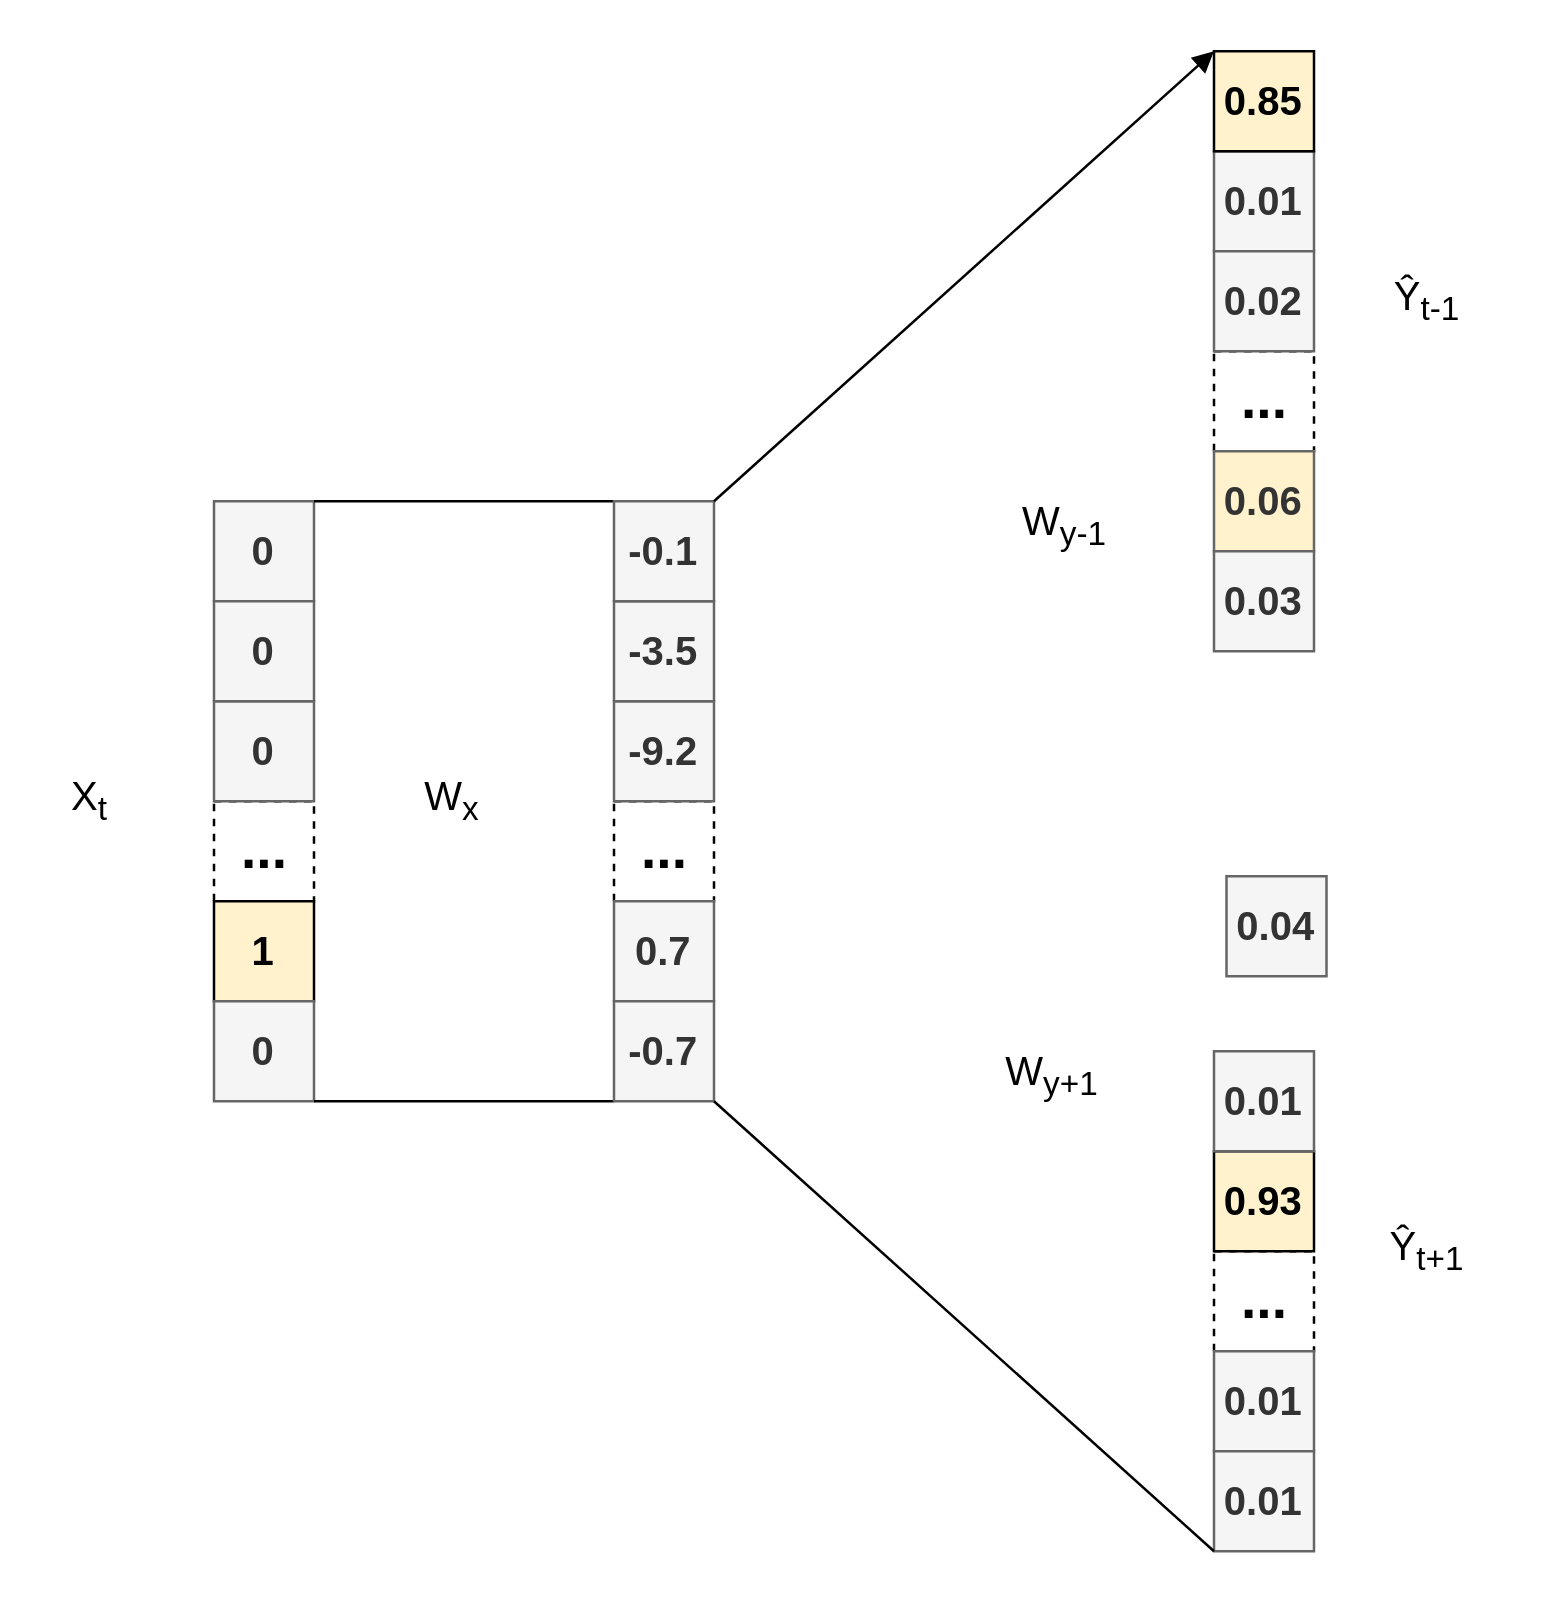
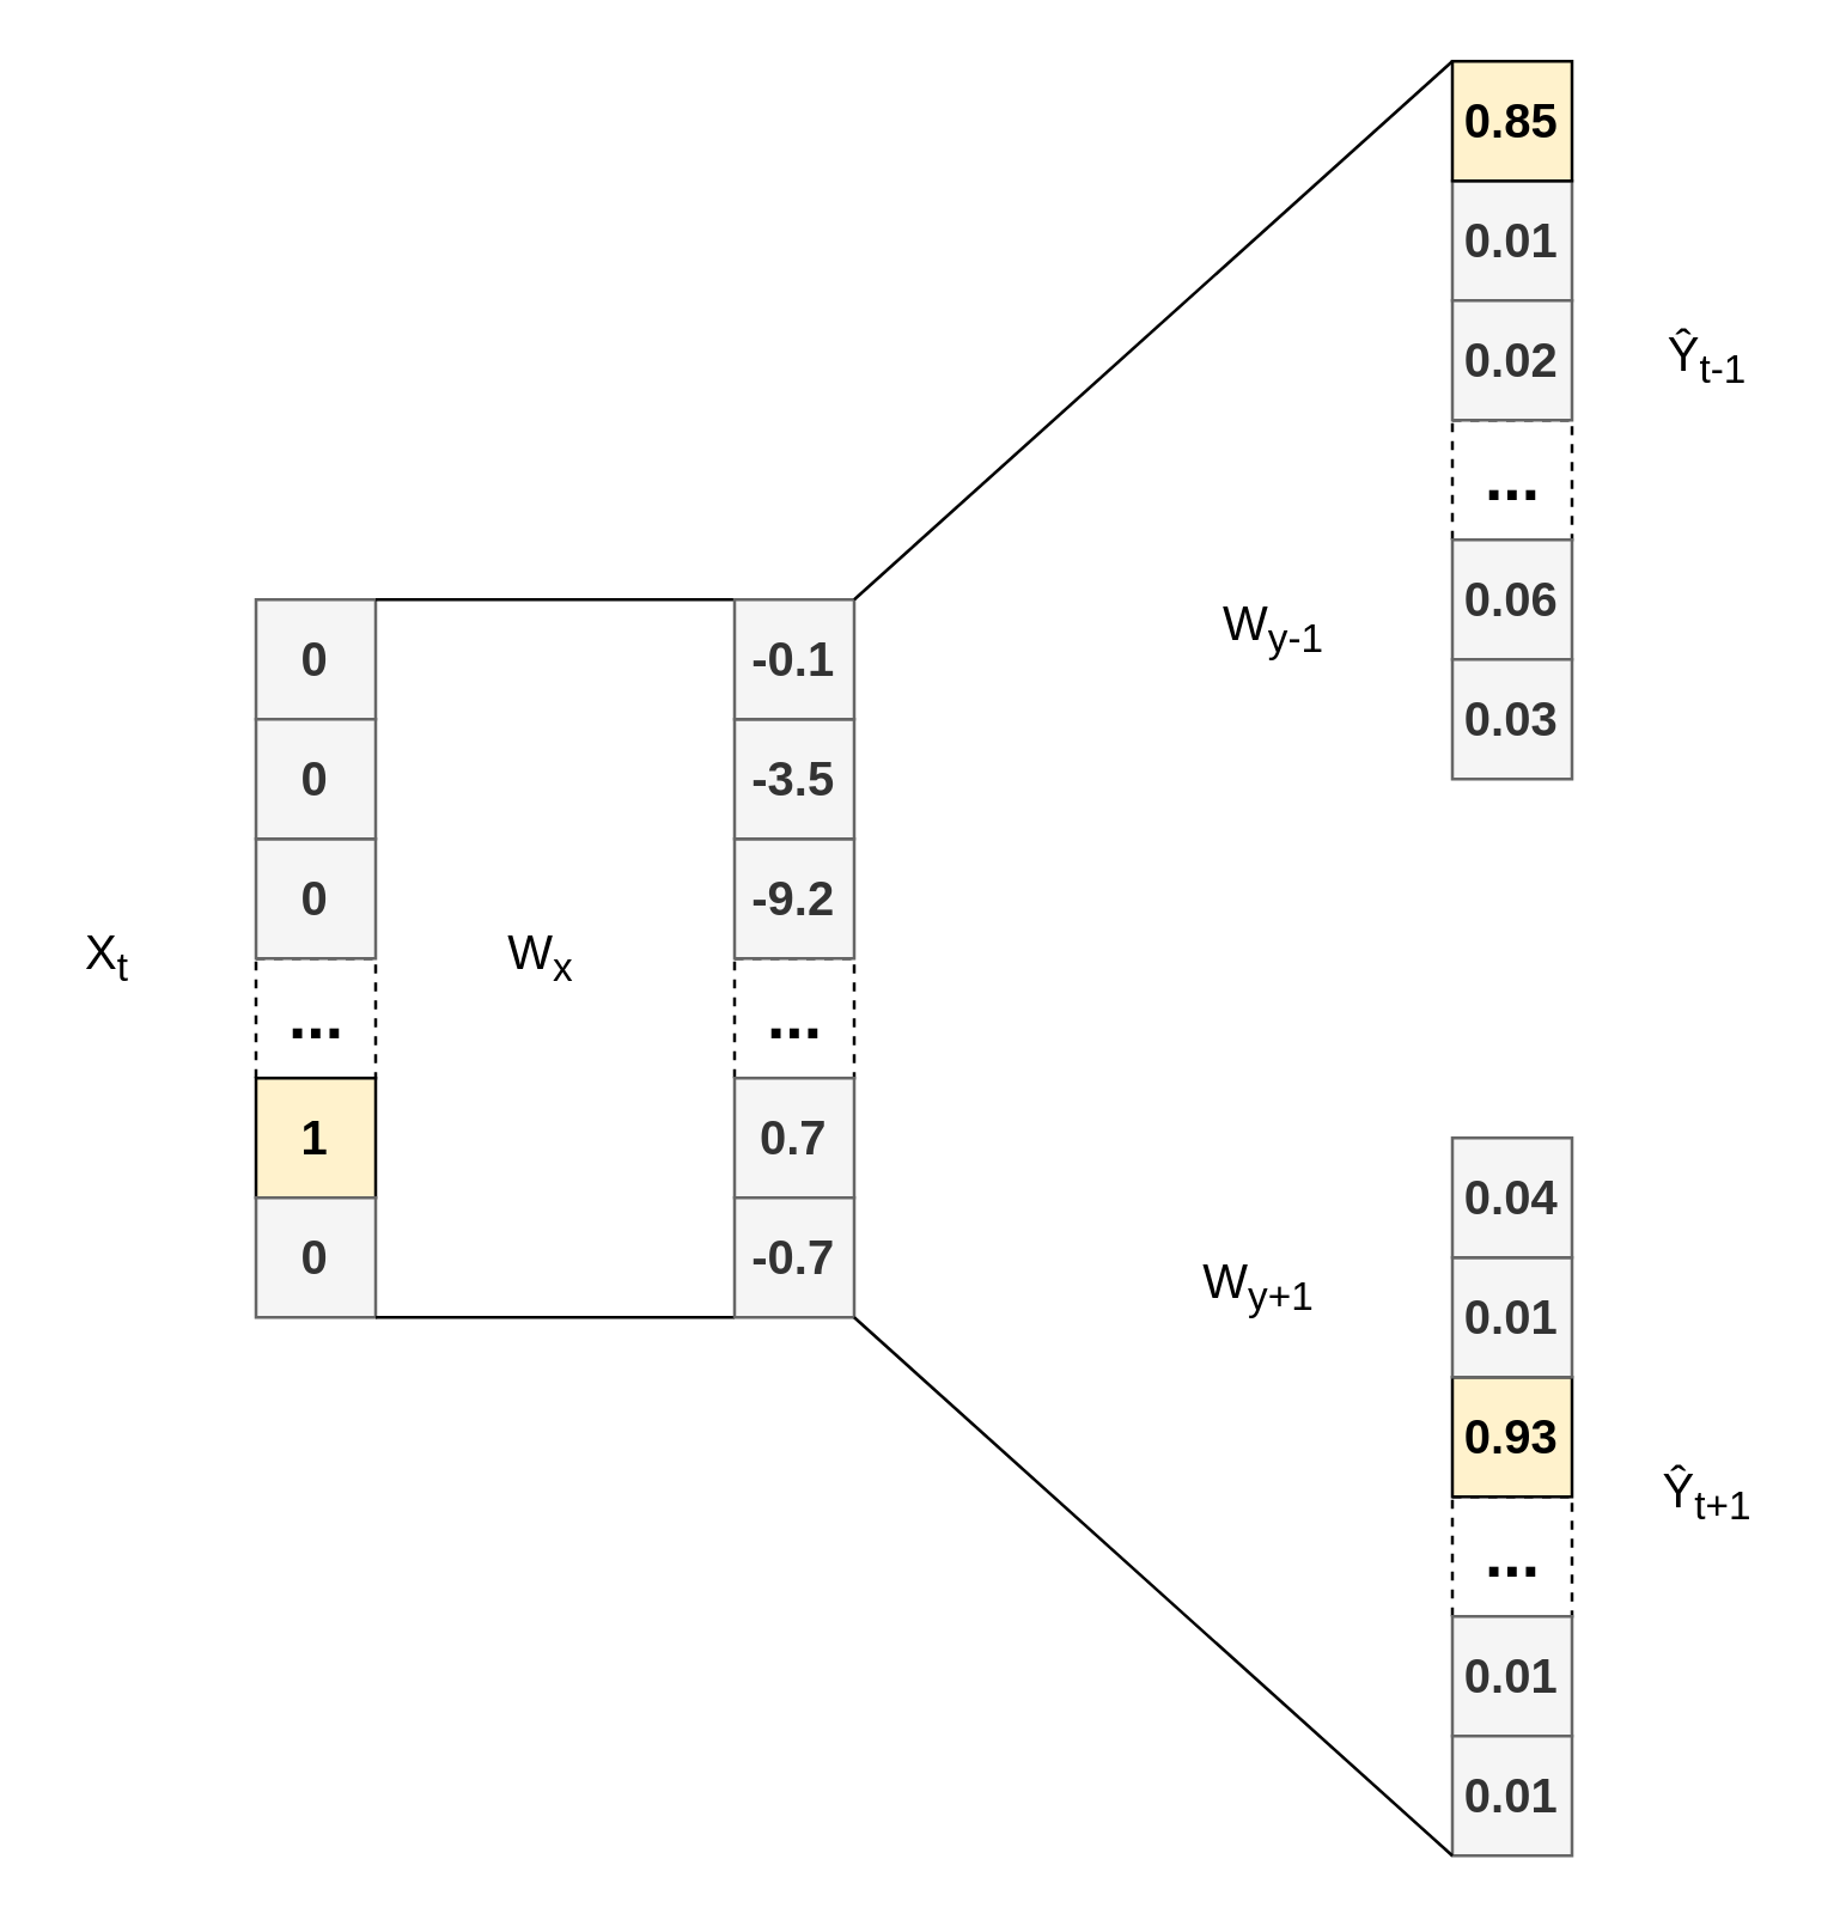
  <mxCell id="0" />
  <mxCell id="1" parent="0" />
  <mxCell id="2" value="&lt;div align=&quot;center&quot;&gt;&lt;b&gt;&lt;font style=&quot;font-size: 22px&quot;&gt;...&lt;/font&gt;&lt;/b&gt;&lt;/div&gt;" style="text;html=1;align=center;verticalAlign=middle;resizable=0;points=[];autosize=1;strokeColor=#000000;dashed=1;" parent="1" vertex="1"><mxGeometry x="85" y="320" width="40" height="40" as="geometry" /></mxCell>
  <mxCell id="3" value="&lt;div style=&quot;font-size: 16px&quot;&gt;&lt;font style=&quot;font-size: 16px&quot;&gt;&lt;b&gt;1&lt;/b&gt;&lt;/font&gt;&lt;/div&gt;" style="rounded=0;whiteSpace=wrap;html=1;align=center;fillColor=#fff2cc;strokeColor=#000000;" parent="1" vertex="1"><mxGeometry x="85" y="360" width="40" height="40" as="geometry" /></mxCell>
  <mxCell id="4" value="&lt;font size=&quot;1&quot;&gt;&lt;b style=&quot;font-size: 16px&quot;&gt;0&lt;/b&gt;&lt;/font&gt;" style="rounded=0;whiteSpace=wrap;html=1;align=center;fillColor=#f5f5f5;strokeColor=#666666;fontColor=#333333;" parent="1" vertex="1"><mxGeometry x="85" y="200" width="40" height="40" as="geometry" /></mxCell>
  <mxCell id="5" value="&lt;font size=&quot;1&quot;&gt;&lt;b style=&quot;font-size: 16px&quot;&gt;0&lt;/b&gt;&lt;/font&gt;" style="rounded=0;whiteSpace=wrap;html=1;align=center;fillColor=#f5f5f5;strokeColor=#666666;fontColor=#333333;" parent="1" vertex="1"><mxGeometry x="85" y="280" width="40" height="40" as="geometry" /></mxCell>
  <mxCell id="6" value="&lt;font size=&quot;1&quot;&gt;&lt;b style=&quot;font-size: 16px&quot;&gt;0&lt;/b&gt;&lt;/font&gt;" style="rounded=0;whiteSpace=wrap;html=1;align=center;fillColor=#f5f5f5;strokeColor=#666666;fontColor=#333333;" parent="1" vertex="1"><mxGeometry x="85" y="240" width="40" height="40" as="geometry" /></mxCell>
  <mxCell id="7" value="&lt;font size=&quot;1&quot;&gt;&lt;b style=&quot;font-size: 16px&quot;&gt;0&lt;/b&gt;&lt;/font&gt;" style="rounded=0;whiteSpace=wrap;html=1;align=center;fillColor=#f5f5f5;strokeColor=#666666;fontColor=#333333;" parent="1" vertex="1"><mxGeometry x="85" y="400" width="40" height="40" as="geometry" /></mxCell>
  <mxCell id="8" value="" style="endArrow=none;html=1;exitX=1;exitY=1;exitDx=0;exitDy=0;entryX=0;entryY=1;entryDx=0;entryDy=0;" parent="1" source="7" target="15" edge="1"><mxGeometry width="50" height="50" relative="1" as="geometry"><mxPoint x="285" y="380" as="sourcePoint" /><mxPoint x="245" y="440" as="targetPoint" /></mxGeometry></mxCell>
  <mxCell id="9" value="" style="endArrow=none;html=1;exitX=1;exitY=0;exitDx=0;exitDy=0;entryX=0;entryY=0;entryDx=0;entryDy=0;" parent="1" source="4" target="17" edge="1"><mxGeometry width="50" height="50" relative="1" as="geometry"><mxPoint x="125" y="220" as="sourcePoint" /><mxPoint x="245" y="200" as="targetPoint" /></mxGeometry></mxCell>
  <mxCell id="10" value="&lt;font style=&quot;font-size: 16px&quot;&gt;X&lt;sub&gt;t&lt;/sub&gt;&lt;/font&gt;" style="text;html=1;align=center;verticalAlign=middle;resizable=0;points=[];autosize=1;" parent="1" vertex="1"><mxGeometry x="20" y="310" width="30" height="20" as="geometry" /></mxCell>
  <mxCell id="11" value="&lt;font style=&quot;font-size: 16px&quot;&gt;W&lt;sub&gt;x&lt;/sub&gt;&lt;/font&gt;" style="text;html=1;align=center;verticalAlign=middle;resizable=0;points=[];autosize=1;" parent="1" vertex="1"><mxGeometry x="160" y="310" width="40" height="20" as="geometry" /></mxCell>
  <mxCell id="12" value="&lt;div align=&quot;center&quot;&gt;&lt;b&gt;&lt;font style=&quot;font-size: 22px&quot;&gt;...&lt;/font&gt;&lt;/b&gt;&lt;/div&gt;" style="text;html=1;align=center;verticalAlign=middle;resizable=0;points=[];autosize=1;strokeColor=#000000;dashed=1;" parent="1" vertex="1"><mxGeometry x="245" y="320" width="40" height="40" as="geometry" /></mxCell>
  <mxCell id="13" value="&lt;div style=&quot;font-size: 16px&quot;&gt;&lt;font style=&quot;font-size: 16px&quot;&gt;&lt;b&gt;-9.2&lt;/b&gt;&lt;/font&gt;&lt;/div&gt;" style="rounded=0;whiteSpace=wrap;html=1;align=center;fillColor=#f5f5f5;strokeColor=#666666;fontColor=#333333;" parent="1" vertex="1"><mxGeometry x="245" y="280" width="40" height="40" as="geometry" /></mxCell>
  <mxCell id="14" value="&lt;div style=&quot;font-size: 16px&quot;&gt;&lt;font style=&quot;font-size: 16px&quot;&gt;&lt;b&gt;0.7&lt;/b&gt;&lt;/font&gt;&lt;/div&gt;" style="rounded=0;whiteSpace=wrap;html=1;align=center;fillColor=#f5f5f5;strokeColor=#666666;fontColor=#333333;" parent="1" vertex="1"><mxGeometry x="245" y="360" width="40" height="40" as="geometry" /></mxCell>
  <mxCell id="15" value="&lt;div style=&quot;font-size: 16px&quot;&gt;&lt;font style=&quot;font-size: 16px&quot;&gt;&lt;b&gt;-0.7&lt;/b&gt;&lt;/font&gt;&lt;/div&gt;" style="rounded=0;whiteSpace=wrap;html=1;align=center;fillColor=#f5f5f5;strokeColor=#666666;fontColor=#333333;" parent="1" vertex="1"><mxGeometry x="245" y="400" width="40" height="40" as="geometry" /></mxCell>
  <mxCell id="16" value="&lt;div style=&quot;font-size: 16px&quot;&gt;&lt;font style=&quot;font-size: 16px&quot;&gt;&lt;b&gt;-3.5&lt;/b&gt;&lt;/font&gt;&lt;/div&gt;" style="rounded=0;whiteSpace=wrap;html=1;align=center;fillColor=#f5f5f5;strokeColor=#666666;fontColor=#333333;" parent="1" vertex="1"><mxGeometry x="245" y="240" width="40" height="40" as="geometry" /></mxCell>
  <mxCell id="17" value="&lt;div style=&quot;font-size: 16px&quot;&gt;&lt;font style=&quot;font-size: 16px&quot;&gt;&lt;b&gt;-0.1&lt;/b&gt;&lt;/font&gt;&lt;/div&gt;" style="rounded=0;whiteSpace=wrap;html=1;align=center;fillColor=#f5f5f5;strokeColor=#666666;fontColor=#333333;" parent="1" vertex="1"><mxGeometry x="245" y="200" width="40" height="40" as="geometry" /></mxCell>
  <mxCell id="18" value="&lt;div align=&quot;center&quot;&gt;&lt;b&gt;&lt;font style=&quot;font-size: 22px&quot;&gt;...&lt;/font&gt;&lt;/b&gt;&lt;/div&gt;" style="text;html=1;align=center;verticalAlign=middle;resizable=0;points=[];autosize=1;strokeColor=#000000;dashed=1;" parent="1" vertex="1"><mxGeometry x="485" y="500" width="40" height="40" as="geometry" /></mxCell>
  <mxCell id="19" value="&lt;font size=&quot;1&quot;&gt;&lt;b style=&quot;font-size: 16px&quot;&gt;0.01&lt;/b&gt;&lt;/font&gt;" style="rounded=0;whiteSpace=wrap;html=1;align=center;fillColor=#f5f5f5;strokeColor=#666666;fontColor=#333333;" parent="1" vertex="1"><mxGeometry x="485" y="540" width="40" height="40" as="geometry" /></mxCell>
  <mxCell id="20" value="&lt;font size=&quot;1&quot;&gt;&lt;b style=&quot;font-size: 16px&quot;&gt;0.93&lt;/b&gt;&lt;/font&gt;" style="rounded=0;whiteSpace=wrap;html=1;align=center;fillColor=#fff2cc;strokeColor=#000000;" parent="1" vertex="1"><mxGeometry x="485" y="460" width="40" height="40" as="geometry" /></mxCell>
  <mxCell id="21" value="&lt;font size=&quot;1&quot;&gt;&lt;b style=&quot;font-size: 16px&quot;&gt;0.01&lt;/b&gt;&lt;/font&gt;" style="rounded=0;whiteSpace=wrap;html=1;align=center;fillColor=#f5f5f5;strokeColor=#666666;fontColor=#333333;" parent="1" vertex="1"><mxGeometry x="485" y="580" width="40" height="40" as="geometry" /></mxCell>
  <mxCell id="22" value="&lt;font size=&quot;1&quot;&gt;&lt;b style=&quot;font-size: 16px&quot;&gt;0.01&lt;/b&gt;&lt;/font&gt;" style="rounded=0;whiteSpace=wrap;html=1;align=center;fillColor=#f5f5f5;strokeColor=#666666;fontColor=#333333;" parent="1" vertex="1"><mxGeometry x="485" y="420" width="40" height="40" as="geometry" /></mxCell>
- <mxCell id="23" value="&lt;font size=&quot;1&quot;&gt;&lt;b style=&quot;font-size: 16px&quot;&gt;0.04&lt;/b&gt;&lt;/font&gt;" style="rounded=0;whiteSpace=wrap;html=1;align=center;fillColor=#f5f5f5;strokeColor=#666666;fontColor=#333333;" parent="1" vertex="1"><mxGeometry x="490" y="350" width="40" height="40" as="geometry" /></mxCell>
+ <mxCell id="23" value="&lt;font size=&quot;1&quot;&gt;&lt;b style=&quot;font-size: 16px&quot;&gt;0.04&lt;/b&gt;&lt;/font&gt;" style="rounded=0;whiteSpace=wrap;html=1;align=center;fillColor=#f5f5f5;strokeColor=#666666;fontColor=#333333;" parent="1" vertex="1"><mxGeometry x="485" y="380" width="40" height="40" as="geometry" /></mxCell>
  <mxCell id="24" value="&lt;div align=&quot;center&quot;&gt;&lt;b&gt;&lt;font style=&quot;font-size: 22px&quot;&gt;...&lt;/font&gt;&lt;/b&gt;&lt;/div&gt;" style="text;html=1;align=center;verticalAlign=middle;resizable=0;points=[];autosize=1;strokeColor=#000000;dashed=1;" parent="1" vertex="1"><mxGeometry x="485" y="140" width="40" height="40" as="geometry" /></mxCell>
- <mxCell id="25" value="&lt;font size=&quot;1&quot;&gt;&lt;b style=&quot;font-size: 16px&quot;&gt;0.06&lt;/b&gt;&lt;/font&gt;" style="rounded=0;whiteSpace=wrap;html=1;align=center;fillColor=#fff2cc;strokeColor=#666666;fontColor=#333333;" parent="1" vertex="1"><mxGeometry x="485" y="180" width="40" height="40" as="geometry" /></mxCell>
+ <mxCell id="25" value="&lt;font size=&quot;1&quot;&gt;&lt;b style=&quot;font-size: 16px&quot;&gt;0.06&lt;/b&gt;&lt;/font&gt;" style="rounded=0;whiteSpace=wrap;html=1;align=center;fillColor=#f5f5f5;strokeColor=#666666;fontColor=#333333;" parent="1" vertex="1"><mxGeometry x="485" y="180" width="40" height="40" as="geometry" /></mxCell>
  <mxCell id="26" value="&lt;font size=&quot;1&quot;&gt;&lt;b style=&quot;font-size: 16px&quot;&gt;0.03&lt;/b&gt;&lt;/font&gt;" style="rounded=0;whiteSpace=wrap;html=1;align=center;fillColor=#f5f5f5;strokeColor=#666666;fontColor=#333333;" parent="1" vertex="1"><mxGeometry x="485" y="220" width="40" height="40" as="geometry" /></mxCell>
  <mxCell id="27" value="&lt;font size=&quot;1&quot;&gt;&lt;b style=&quot;font-size: 16px&quot;&gt;0.01&lt;/b&gt;&lt;/font&gt;" style="rounded=0;whiteSpace=wrap;html=1;align=center;fillColor=#f5f5f5;strokeColor=#666666;fontColor=#333333;" parent="1" vertex="1"><mxGeometry x="485" y="60" width="40" height="40" as="geometry" /></mxCell>
  <mxCell id="28" value="&lt;font size=&quot;1&quot;&gt;&lt;b style=&quot;font-size: 16px&quot;&gt;0.02&lt;/b&gt;&lt;/font&gt;" style="rounded=0;whiteSpace=wrap;html=1;align=center;fillColor=#f5f5f5;strokeColor=#666666;fontColor=#333333;" parent="1" vertex="1"><mxGeometry x="485" y="100" width="40" height="40" as="geometry" /></mxCell>
  <mxCell id="29" value="" style="endArrow=none;html=1;entryX=0;entryY=1;entryDx=0;entryDy=0;exitX=1;exitY=1;exitDx=0;exitDy=0;" parent="1" source="15" target="21" edge="1"><mxGeometry width="50" height="50" relative="1" as="geometry"><mxPoint x="285" y="250" as="sourcePoint" /><mxPoint x="485" y="430" as="targetPoint" /></mxGeometry></mxCell>
  <mxCell id="30" value="&lt;font style=&quot;font-size: 16px&quot;&gt;Ŷ&lt;sub&gt;t-1&lt;/sub&gt;&lt;/font&gt;" style="text;html=1;align=center;verticalAlign=middle;resizable=0;points=[];autosize=1;" parent="1" vertex="1"><mxGeometry x="550" y="110" width="40" height="20" as="geometry" /></mxCell>
  <mxCell id="31" value="&lt;font style=&quot;font-size: 16px&quot;&gt;Ŷ&lt;sub&gt;t+1&lt;/sub&gt;&lt;/font&gt;" style="text;html=1;align=center;verticalAlign=middle;resizable=0;points=[];autosize=1;" parent="1" vertex="1"><mxGeometry x="545" y="490" width="50" height="20" as="geometry" /></mxCell>
  <mxCell id="32" value="&lt;font style=&quot;font-size: 16px&quot;&gt;W&lt;sub&gt;y-1&lt;/sub&gt;&lt;/font&gt;" style="text;html=1;align=center;verticalAlign=middle;resizable=0;points=[];autosize=1;" parent="1" vertex="1"><mxGeometry x="400" y="200" width="50" height="20" as="geometry" /></mxCell>
  <mxCell id="33" value="&lt;font style=&quot;font-size: 16px&quot;&gt;W&lt;sub&gt;y+1&lt;/sub&gt;&lt;/font&gt;" style="text;html=1;align=center;verticalAlign=middle;resizable=0;points=[];autosize=1;" parent="1" vertex="1"><mxGeometry x="395" y="420" width="50" height="20" as="geometry" /></mxCell>
  <mxCell id="34" value="&lt;font size=&quot;1&quot;&gt;&lt;b style=&quot;font-size: 16px&quot;&gt;0.85&lt;/b&gt;&lt;/font&gt;" style="rounded=0;whiteSpace=wrap;html=1;align=center;fillColor=#fff2cc;strokeColor=#000000;" parent="1" vertex="1"><mxGeometry x="485" y="20" width="40" height="40" as="geometry" /></mxCell>
- <mxCell id="35" value="" style="endArrow=block;html=1;entryX=0;entryY=0;entryDx=0;entryDy=0;exitX=1;exitY=0;exitDx=0;exitDy=0;" parent="1" source="17" target="34" edge="1"><mxGeometry width="50" height="50" relative="1" as="geometry"><mxPoint x="285" y="200" as="sourcePoint" /><mxPoint x="545" y="20" as="targetPoint" /></mxGeometry></mxCell>
+ <mxCell id="35" value="" style="endArrow=none;html=1;entryX=0;entryY=0;entryDx=0;entryDy=0;exitX=1;exitY=0;exitDx=0;exitDy=0;" parent="1" source="17" target="34" edge="1"><mxGeometry width="50" height="50" relative="1" as="geometry"><mxPoint x="285" y="200" as="sourcePoint" /><mxPoint x="545" y="20" as="targetPoint" /></mxGeometry></mxCell>
